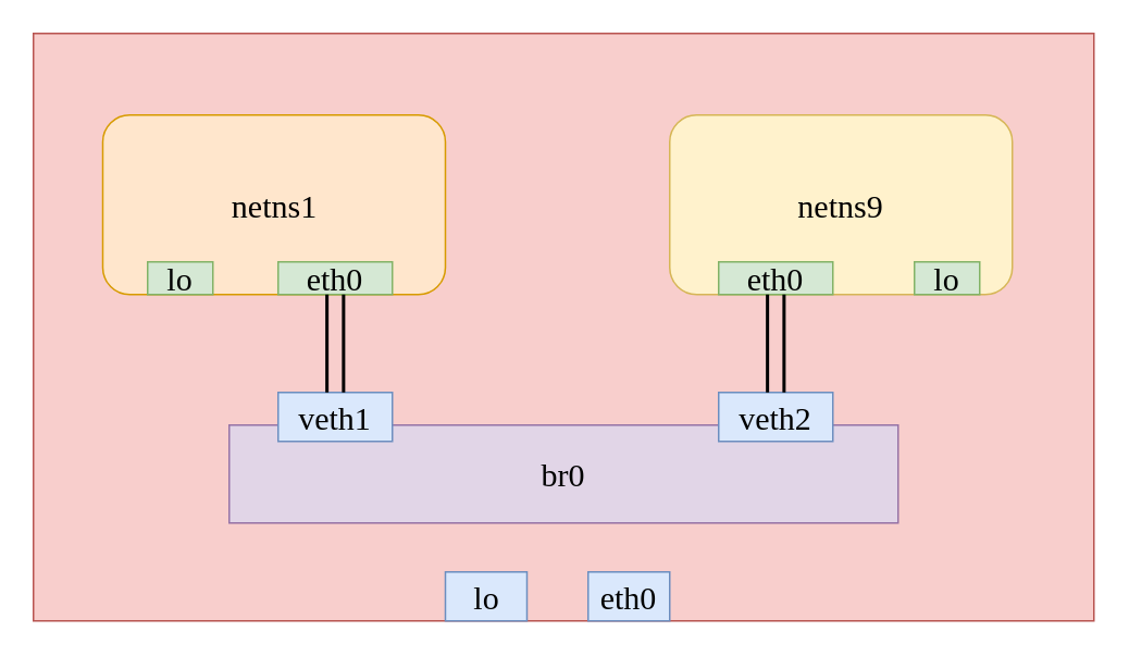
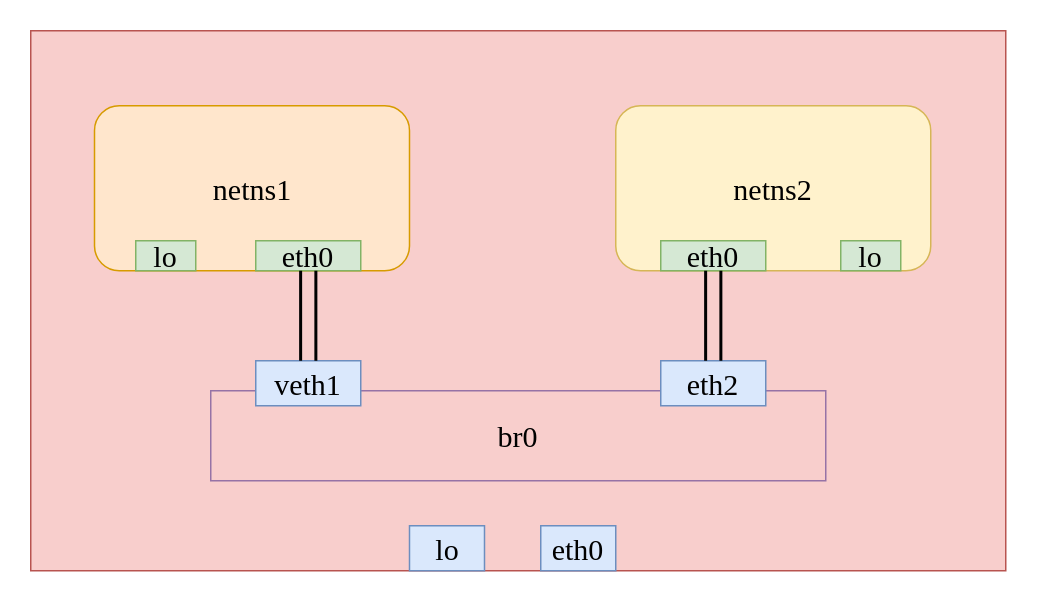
  <mxCell id="0" />
  <mxCell id="1" parent="0" />
  <mxCell id="2" value="" style="rounded=0;whiteSpace=wrap;html=1;fillColor=#f8cecc;strokeColor=#b85450;" parent="1" vertex="1"><mxGeometry x="20" y="20" width="650" height="360" as="geometry" /></mxCell>
  <mxCell id="3" value="&lt;font style=&quot;font-size: 20px&quot; face=&quot;Comic Sans MS&quot;&gt;eth0&lt;/font&gt;" style="rounded=0;whiteSpace=wrap;html=1;fillColor=#dae8fc;strokeColor=#6c8ebf;" parent="1" vertex="1"><mxGeometry x="360" y="350" width="50" height="30" as="geometry" /></mxCell>
  <mxCell id="4" value="&lt;font style=&quot;font-size: 20px&quot; face=&quot;Comic Sans MS&quot;&gt;lo&lt;/font&gt;" style="rounded=0;whiteSpace=wrap;html=1;fillColor=#dae8fc;strokeColor=#6c8ebf;" parent="1" vertex="1"><mxGeometry x="272.5" y="350" width="50" height="30" as="geometry" /></mxCell>
  <mxCell id="5" value="" style="group" parent="1" vertex="1" connectable="0"><mxGeometry x="62.5" y="70" width="210" height="110" as="geometry" /></mxCell>
  <mxCell id="6" value="&lt;font style=&quot;font-size: 20px&quot; face=&quot;Comic Sans MS&quot;&gt;netns1&lt;/font&gt;" style="rounded=1;whiteSpace=wrap;html=1;fillColor=#ffe6cc;strokeColor=#d79b00;" parent="5" vertex="1"><mxGeometry width="210" height="110" as="geometry" /></mxCell>
  <mxCell id="7" value="&lt;font style=&quot;font-size: 20px&quot; face=&quot;Comic Sans MS&quot;&gt;lo&lt;/font&gt;" style="rounded=0;whiteSpace=wrap;html=1;fillColor=#d5e8d4;strokeColor=#82b366;" parent="5" vertex="1"><mxGeometry x="27.5" y="90" width="40" height="20" as="geometry" /></mxCell>
  <mxCell id="8" value="&lt;font style=&quot;font-size: 20px&quot; face=&quot;Comic Sans MS&quot;&gt;eth0&lt;/font&gt;" style="rounded=0;whiteSpace=wrap;html=1;fillColor=#d5e8d4;strokeColor=#82b366;" parent="5" vertex="1"><mxGeometry x="107.5" y="90" width="70" height="20" as="geometry" /></mxCell>
- <mxCell id="9" value="&lt;font style=&quot;font-size: 20px&quot; face=&quot;Comic Sans MS&quot;&gt;br0&lt;/font&gt;" style="rounded=0;whiteSpace=wrap;html=1;fillColor=#e1d5e7;strokeColor=#9673a6;" parent="1" vertex="1"><mxGeometry x="140" y="260" width="410" height="60" as="geometry" /></mxCell>
+ <mxCell id="9" value="&lt;font style=&quot;font-size: 20px&quot; face=&quot;Comic Sans MS&quot;&gt;br0&lt;/font&gt;" style="rounded=0;whiteSpace=wrap;html=1;fillColor=#f8cecc;strokeColor=#9673a6;" parent="1" vertex="1"><mxGeometry x="140" y="260" width="410" height="60" as="geometry" /></mxCell>
  <mxCell id="10" value="" style="group" parent="1" vertex="1" connectable="0"><mxGeometry x="410" y="70" width="210" height="110" as="geometry" /></mxCell>
- <mxCell id="11" value="&lt;font style=&quot;font-size: 20px&quot; face=&quot;Comic Sans MS&quot;&gt;netns9&lt;/font&gt;" style="rounded=1;whiteSpace=wrap;html=1;fillColor=#fff2cc;strokeColor=#d6b656;" parent="10" vertex="1"><mxGeometry width="210" height="110" as="geometry" /></mxCell>
+ <mxCell id="11" value="&lt;font style=&quot;font-size: 20px&quot; face=&quot;Comic Sans MS&quot;&gt;netns2&lt;/font&gt;" style="rounded=1;whiteSpace=wrap;html=1;fillColor=#fff2cc;strokeColor=#d6b656;" parent="10" vertex="1"><mxGeometry width="210" height="110" as="geometry" /></mxCell>
  <mxCell id="12" value="&lt;font style=&quot;font-size: 20px&quot; face=&quot;Comic Sans MS&quot;&gt;lo&lt;/font&gt;" style="rounded=0;whiteSpace=wrap;html=1;fillColor=#d5e8d4;strokeColor=#82b366;" parent="10" vertex="1"><mxGeometry x="150" y="90" width="40" height="20" as="geometry" /></mxCell>
  <mxCell id="13" value="&lt;font style=&quot;font-size: 20px&quot; face=&quot;Comic Sans MS&quot;&gt;eth0&lt;/font&gt;" style="rounded=0;whiteSpace=wrap;html=1;fillColor=#d5e8d4;strokeColor=#82b366;" parent="10" vertex="1"><mxGeometry x="30" y="90" width="70" height="20" as="geometry" /></mxCell>
- <mxCell id="14" value="&lt;font style=&quot;font-size: 20px&quot; face=&quot;Comic Sans MS&quot;&gt;veth2&lt;/font&gt;" style="rounded=0;whiteSpace=wrap;html=1;fillColor=#dae8fc;strokeColor=#6c8ebf;" parent="1" vertex="1"><mxGeometry x="440" y="240" width="70" height="30" as="geometry" /></mxCell>
+ <mxCell id="14" value="&lt;font style=&quot;font-size: 20px&quot; face=&quot;Comic Sans MS&quot;&gt;eth2&lt;/font&gt;" style="rounded=0;whiteSpace=wrap;html=1;fillColor=#dae8fc;strokeColor=#6c8ebf;" parent="1" vertex="1"><mxGeometry x="440" y="240" width="70" height="30" as="geometry" /></mxCell>
  <mxCell id="15" value="&lt;font style=&quot;font-size: 20px&quot; face=&quot;Comic Sans MS&quot;&gt;veth1&lt;/font&gt;" style="rounded=0;whiteSpace=wrap;html=1;fillColor=#dae8fc;strokeColor=#6c8ebf;" parent="1" vertex="1"><mxGeometry x="170" y="240" width="70" height="30" as="geometry" /></mxCell>
  <mxCell id="16" value="" style="shape=link;html=1;exitX=0.5;exitY=1;exitDx=0;exitDy=0;strokeWidth=2;width=9.167;" parent="1" source="8" target="15" edge="1"><mxGeometry width="100" relative="1" as="geometry"><mxPoint x="310" y="340" as="sourcePoint" /><mxPoint x="410" y="340" as="targetPoint" /></mxGeometry></mxCell>
  <mxCell id="17" value="" style="shape=link;html=1;exitX=0.5;exitY=1;exitDx=0;exitDy=0;strokeWidth=2;width=9.167;" edge="1" parent="1" source="13" target="14"><mxGeometry width="100" relative="1" as="geometry"><mxPoint x="215" y="190" as="sourcePoint" /><mxPoint x="215" y="250" as="targetPoint" /></mxGeometry></mxCell>
